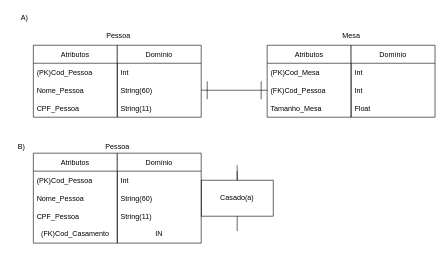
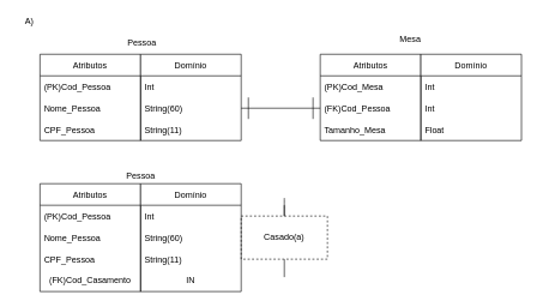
  <mxCell id="0" />
  <mxCell id="1" parent="0" />
  <mxCell id="2" value="Pessoa" style="text;html=1;strokeColor=none;fillColor=none;align=center;verticalAlign=middle;whiteSpace=wrap;rounded=0;" vertex="1" parent="1"><mxGeometry x="167" y="45" width="60" height="30" as="geometry" /></mxCell>
  <mxCell id="3" value="Atributos" style="swimlane;fontStyle=0;childLayout=stackLayout;horizontal=1;startSize=30;horizontalStack=0;resizeParent=1;resizeParentMax=0;resizeLast=0;collapsible=1;marginBottom=0;" vertex="1" parent="1"><mxGeometry x="55" y="75" width="140" height="120" as="geometry" /></mxCell>
  <mxCell id="4" value="(PK)Cod_Pessoa" style="text;strokeColor=none;fillColor=none;align=left;verticalAlign=middle;spacingLeft=4;spacingRight=4;overflow=hidden;points=[[0,0.5],[1,0.5]];portConstraint=eastwest;rotatable=0;" vertex="1" parent="3"><mxGeometry y="30" width="140" height="30" as="geometry" /></mxCell>
  <mxCell id="5" value="Nome_Pessoa" style="text;strokeColor=none;fillColor=none;align=left;verticalAlign=middle;spacingLeft=4;spacingRight=4;overflow=hidden;points=[[0,0.5],[1,0.5]];portConstraint=eastwest;rotatable=0;" vertex="1" parent="3"><mxGeometry y="60" width="140" height="30" as="geometry" /></mxCell>
  <mxCell id="6" value="CPF_Pessoa" style="text;strokeColor=none;fillColor=none;align=left;verticalAlign=middle;spacingLeft=4;spacingRight=4;overflow=hidden;points=[[0,0.5],[1,0.5]];portConstraint=eastwest;rotatable=0;" vertex="1" parent="3"><mxGeometry y="90" width="140" height="30" as="geometry" /></mxCell>
  <mxCell id="7" value="Domínio" style="swimlane;fontStyle=0;childLayout=stackLayout;horizontal=1;startSize=30;horizontalStack=0;resizeParent=1;resizeParentMax=0;resizeLast=0;collapsible=1;marginBottom=0;" vertex="1" parent="1"><mxGeometry x="195" y="75" width="140" height="120" as="geometry" /></mxCell>
  <mxCell id="8" value="Int" style="text;strokeColor=none;fillColor=none;align=left;verticalAlign=middle;spacingLeft=4;spacingRight=4;overflow=hidden;points=[[0,0.5],[1,0.5]];portConstraint=eastwest;rotatable=0;" vertex="1" parent="7"><mxGeometry y="30" width="140" height="30" as="geometry" /></mxCell>
  <mxCell id="9" value="String(60)" style="text;strokeColor=none;fillColor=none;align=left;verticalAlign=middle;spacingLeft=4;spacingRight=4;overflow=hidden;points=[[0,0.5],[1,0.5]];portConstraint=eastwest;rotatable=0;" vertex="1" parent="7"><mxGeometry y="60" width="140" height="30" as="geometry" /></mxCell>
  <mxCell id="10" value="String(11)" style="text;strokeColor=none;fillColor=none;align=left;verticalAlign=middle;spacingLeft=4;spacingRight=4;overflow=hidden;points=[[0,0.5],[1,0.5]];portConstraint=eastwest;rotatable=0;" vertex="1" parent="7"><mxGeometry y="90" width="140" height="30" as="geometry" /></mxCell>
  <mxCell id="11" value="Atributos" style="swimlane;fontStyle=0;childLayout=stackLayout;horizontal=1;startSize=30;horizontalStack=0;resizeParent=1;resizeParentMax=0;resizeLast=0;collapsible=1;marginBottom=0;" vertex="1" parent="1"><mxGeometry x="445" y="75" width="140" height="120" as="geometry" /></mxCell>
  <mxCell id="12" value="(PK)Cod_Mesa" style="text;strokeColor=none;fillColor=none;align=left;verticalAlign=middle;spacingLeft=4;spacingRight=4;overflow=hidden;points=[[0,0.5],[1,0.5]];portConstraint=eastwest;rotatable=0;" vertex="1" parent="11"><mxGeometry y="30" width="140" height="30" as="geometry" /></mxCell>
  <mxCell id="13" value="(FK)Cod_Pessoa" style="text;strokeColor=none;fillColor=none;align=left;verticalAlign=middle;spacingLeft=4;spacingRight=4;overflow=hidden;points=[[0,0.5],[1,0.5]];portConstraint=eastwest;rotatable=0;" vertex="1" parent="11"><mxGeometry y="60" width="140" height="30" as="geometry" /></mxCell>
  <mxCell id="14" value="Tamanho_Mesa" style="text;strokeColor=none;fillColor=none;align=left;verticalAlign=middle;spacingLeft=4;spacingRight=4;overflow=hidden;points=[[0,0.5],[1,0.5]];portConstraint=eastwest;rotatable=0;" vertex="1" parent="11"><mxGeometry y="90" width="140" height="30" as="geometry" /></mxCell>
  <mxCell id="15" value="Domínio" style="swimlane;fontStyle=0;childLayout=stackLayout;horizontal=1;startSize=30;horizontalStack=0;resizeParent=1;resizeParentMax=0;resizeLast=0;collapsible=1;marginBottom=0;" vertex="1" parent="1"><mxGeometry x="585" y="75" width="140" height="120" as="geometry" /></mxCell>
  <mxCell id="16" value="Int" style="text;strokeColor=none;fillColor=none;align=left;verticalAlign=middle;spacingLeft=4;spacingRight=4;overflow=hidden;points=[[0,0.5],[1,0.5]];portConstraint=eastwest;rotatable=0;" vertex="1" parent="15"><mxGeometry y="30" width="140" height="30" as="geometry" /></mxCell>
  <mxCell id="17" value="Int" style="text;strokeColor=none;fillColor=none;align=left;verticalAlign=middle;spacingLeft=4;spacingRight=4;overflow=hidden;points=[[0,0.5],[1,0.5]];portConstraint=eastwest;rotatable=0;" vertex="1" parent="15"><mxGeometry y="60" width="140" height="30" as="geometry" /></mxCell>
  <mxCell id="18" value="Float" style="text;strokeColor=none;fillColor=none;align=left;verticalAlign=middle;spacingLeft=4;spacingRight=4;overflow=hidden;points=[[0,0.5],[1,0.5]];portConstraint=eastwest;rotatable=0;" vertex="1" parent="15"><mxGeometry y="90" width="140" height="30" as="geometry" /></mxCell>
- <mxCell id="19" value="Mesa" style="text;html=1;align=center;verticalAlign=middle;resizable=0;points=[];autosize=1;strokeColor=none;fillColor=none;" vertex="1" parent="1"><mxGeometry x="565" y="50" width="40" height="20" as="geometry" /></mxCell>
+ <mxCell id="19" value="Mesa" style="text;html=1;align=center;verticalAlign=middle;resizable=0;points=[];autosize=1;strokeColor=none;fillColor=none;" vertex="1" parent="1"><mxGeometry x="550" y="45" width="40" height="20" as="geometry" /></mxCell>
  <mxCell id="20" style="edgeStyle=orthogonalEdgeStyle;curved=0;rounded=1;sketch=0;orthogonalLoop=1;jettySize=auto;html=1;exitX=1;exitY=0.5;exitDx=0;exitDy=0;entryX=0;entryY=0.5;entryDx=0;entryDy=0;endArrow=none;endFill=0;" edge="1" parent="1" source="9" target="13"><mxGeometry relative="1" as="geometry" /></mxCell>
  <mxCell id="21" value="" style="endArrow=none;html=1;rounded=1;sketch=0;curved=0;" edge="1" parent="1"><mxGeometry width="50" height="50" relative="1" as="geometry"><mxPoint x="345" y="165" as="sourcePoint" /><mxPoint x="345" y="135" as="targetPoint" /></mxGeometry></mxCell>
  <mxCell id="22" value="" style="endArrow=none;html=1;rounded=1;sketch=0;curved=0;" edge="1" parent="1"><mxGeometry width="50" height="50" relative="1" as="geometry"><mxPoint x="435" y="165" as="sourcePoint" /><mxPoint x="435" y="135" as="targetPoint" /></mxGeometry></mxCell>
  <mxCell id="23" value="A)" style="text;html=1;align=center;verticalAlign=middle;resizable=0;points=[];autosize=1;strokeColor=none;fillColor=none;" vertex="1" parent="1"><mxGeometry x="25" y="20" width="30" height="20" as="geometry" /></mxCell>
- <mxCell id="24" value="B)" style="text;html=1;align=center;verticalAlign=middle;resizable=0;points=[];autosize=1;strokeColor=none;fillColor=none;" vertex="1" parent="1"><mxGeometry x="20" y="235" width="30" height="20" as="geometry" /></mxCell>
  <mxCell id="25" value="Atributos" style="swimlane;fontStyle=0;childLayout=stackLayout;horizontal=1;startSize=30;horizontalStack=0;resizeParent=1;resizeParentMax=0;resizeLast=0;collapsible=1;marginBottom=0;" vertex="1" parent="1"><mxGeometry x="55" y="255" width="140" height="150" as="geometry" /></mxCell>
  <mxCell id="26" value="(PK)Cod_Pessoa" style="text;strokeColor=none;fillColor=none;align=left;verticalAlign=middle;spacingLeft=4;spacingRight=4;overflow=hidden;points=[[0,0.5],[1,0.5]];portConstraint=eastwest;rotatable=0;" vertex="1" parent="25"><mxGeometry y="30" width="140" height="30" as="geometry" /></mxCell>
  <mxCell id="27" value="Nome_Pessoa" style="text;strokeColor=none;fillColor=none;align=left;verticalAlign=middle;spacingLeft=4;spacingRight=4;overflow=hidden;points=[[0,0.5],[1,0.5]];portConstraint=eastwest;rotatable=0;" vertex="1" parent="25"><mxGeometry y="60" width="140" height="30" as="geometry" /></mxCell>
  <mxCell id="28" value="CPF_Pessoa" style="text;strokeColor=none;fillColor=none;align=left;verticalAlign=middle;spacingLeft=4;spacingRight=4;overflow=hidden;points=[[0,0.5],[1,0.5]];portConstraint=eastwest;rotatable=0;" vertex="1" parent="25"><mxGeometry y="90" width="140" height="30" as="geometry" /></mxCell>
  <mxCell id="29" value="(FK)Cod_Casamento" style="rounded=0;whiteSpace=wrap;html=1;sketch=0;fillColor=none;strokeColor=none;" vertex="1" parent="25"><mxGeometry y="120" width="140" height="30" as="geometry" /></mxCell>
  <mxCell id="30" value="Domínio" style="swimlane;fontStyle=0;childLayout=stackLayout;horizontal=1;startSize=30;horizontalStack=0;resizeParent=1;resizeParentMax=0;resizeLast=0;collapsible=1;marginBottom=0;" vertex="1" parent="1"><mxGeometry x="195" y="255" width="140" height="150" as="geometry" /></mxCell>
  <mxCell id="31" value="Int" style="text;strokeColor=none;fillColor=none;align=left;verticalAlign=middle;spacingLeft=4;spacingRight=4;overflow=hidden;points=[[0,0.5],[1,0.5]];portConstraint=eastwest;rotatable=0;" vertex="1" parent="30"><mxGeometry y="30" width="140" height="30" as="geometry" /></mxCell>
  <mxCell id="32" value="String(60)" style="text;strokeColor=none;fillColor=none;align=left;verticalAlign=middle;spacingLeft=4;spacingRight=4;overflow=hidden;points=[[0,0.5],[1,0.5]];portConstraint=eastwest;rotatable=0;" vertex="1" parent="30"><mxGeometry y="60" width="140" height="30" as="geometry" /></mxCell>
  <mxCell id="33" value="String(11)" style="text;strokeColor=none;fillColor=none;align=left;verticalAlign=middle;spacingLeft=4;spacingRight=4;overflow=hidden;points=[[0,0.5],[1,0.5]];portConstraint=eastwest;rotatable=0;" vertex="1" parent="30"><mxGeometry y="90" width="140" height="30" as="geometry" /></mxCell>
  <mxCell id="34" value="IN" style="rounded=0;whiteSpace=wrap;html=1;sketch=0;fillColor=none;strokeColor=none;" vertex="1" parent="30"><mxGeometry y="120" width="140" height="30" as="geometry" /></mxCell>
  <mxCell id="35" value="Pessoa" style="text;html=1;align=center;verticalAlign=middle;resizable=0;points=[];autosize=1;strokeColor=none;fillColor=none;" vertex="1" parent="1"><mxGeometry x="165" y="235" width="60" height="20" as="geometry" /></mxCell>
  <mxCell id="36" style="edgeStyle=orthogonalEdgeStyle;curved=0;rounded=1;sketch=0;orthogonalLoop=1;jettySize=auto;html=1;exitX=0.5;exitY=1;exitDx=0;exitDy=0;endArrow=none;endFill=0;" edge="1" parent="1" source="39"><mxGeometry relative="1" as="geometry"><mxPoint x="395" y="385" as="targetPoint" /></mxGeometry></mxCell>
  <mxCell id="37" style="edgeStyle=orthogonalEdgeStyle;curved=0;rounded=1;sketch=0;orthogonalLoop=1;jettySize=auto;html=1;exitX=0.5;exitY=0;exitDx=0;exitDy=0;endArrow=none;endFill=0;" edge="1" parent="1" source="39"><mxGeometry relative="1" as="geometry"><mxPoint x="395" y="285" as="targetPoint" /></mxGeometry></mxCell>
  <mxCell id="38" style="edgeStyle=orthogonalEdgeStyle;curved=0;rounded=1;sketch=0;orthogonalLoop=1;jettySize=auto;html=1;endArrow=none;endFill=0;" edge="1" parent="1" source="39"><mxGeometry relative="1" as="geometry"><mxPoint x="395" y="275" as="targetPoint" /></mxGeometry></mxCell>
- <mxCell id="39" value="Casado(a)" style="rounded=0;whiteSpace=wrap;html=1;sketch=0;fillColor=none;" vertex="1" parent="1"><mxGeometry x="335" y="300" width="120" height="60" as="geometry" /></mxCell>
+ <mxCell id="39" value="Casado(a)" style="rounded=0;whiteSpace=wrap;html=1;sketch=0;fillColor=none;dashed=1;" vertex="1" parent="1"><mxGeometry x="335" y="300" width="120" height="60" as="geometry" /></mxCell>
